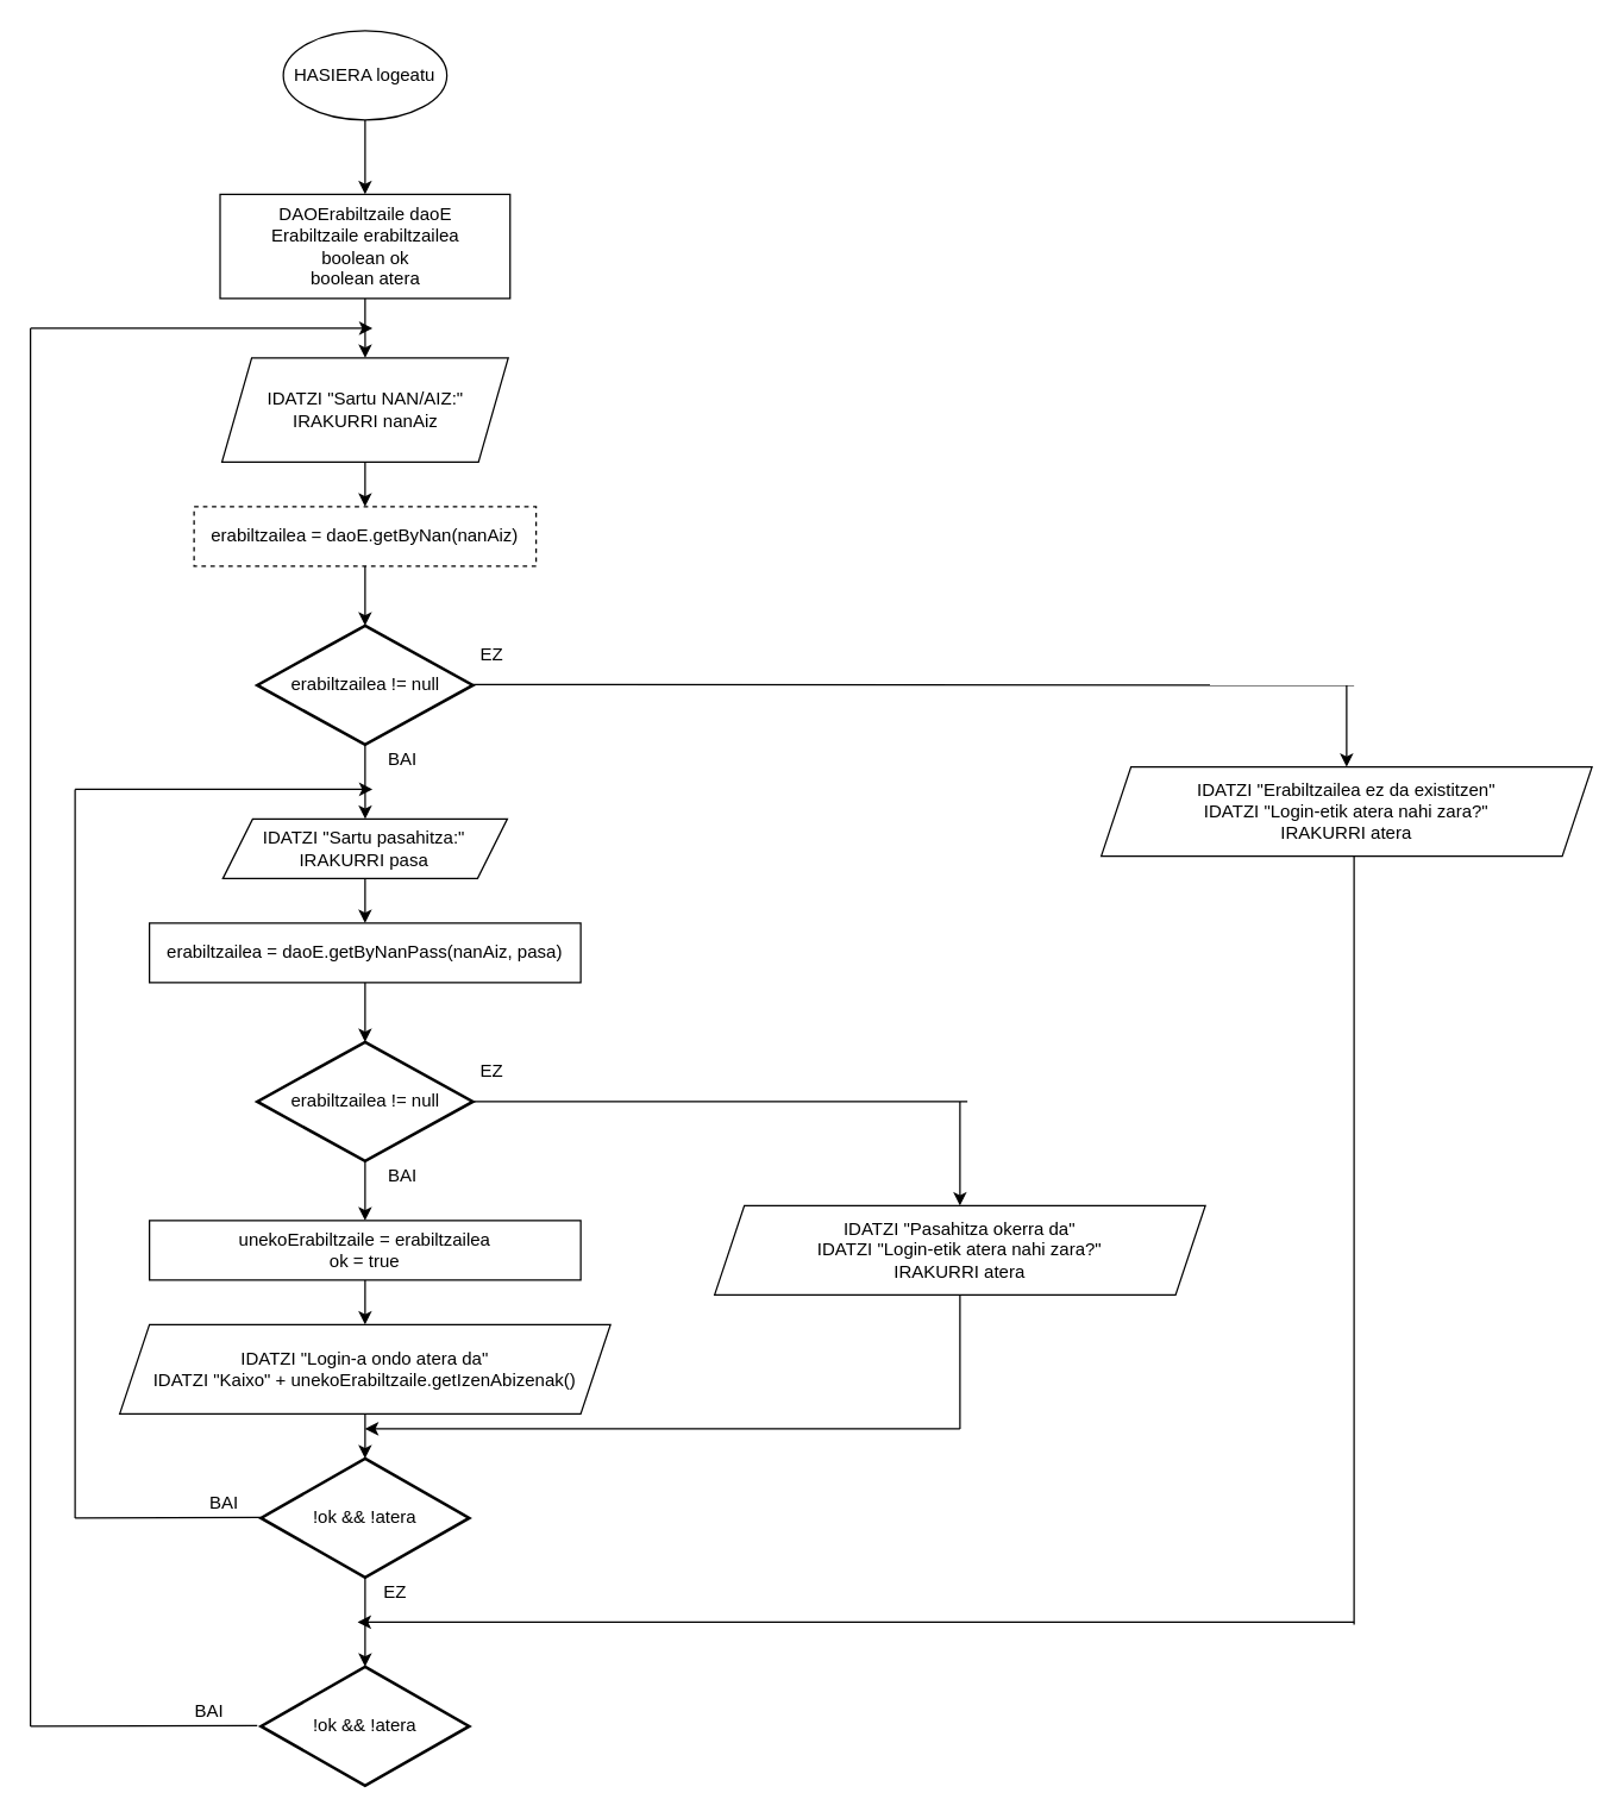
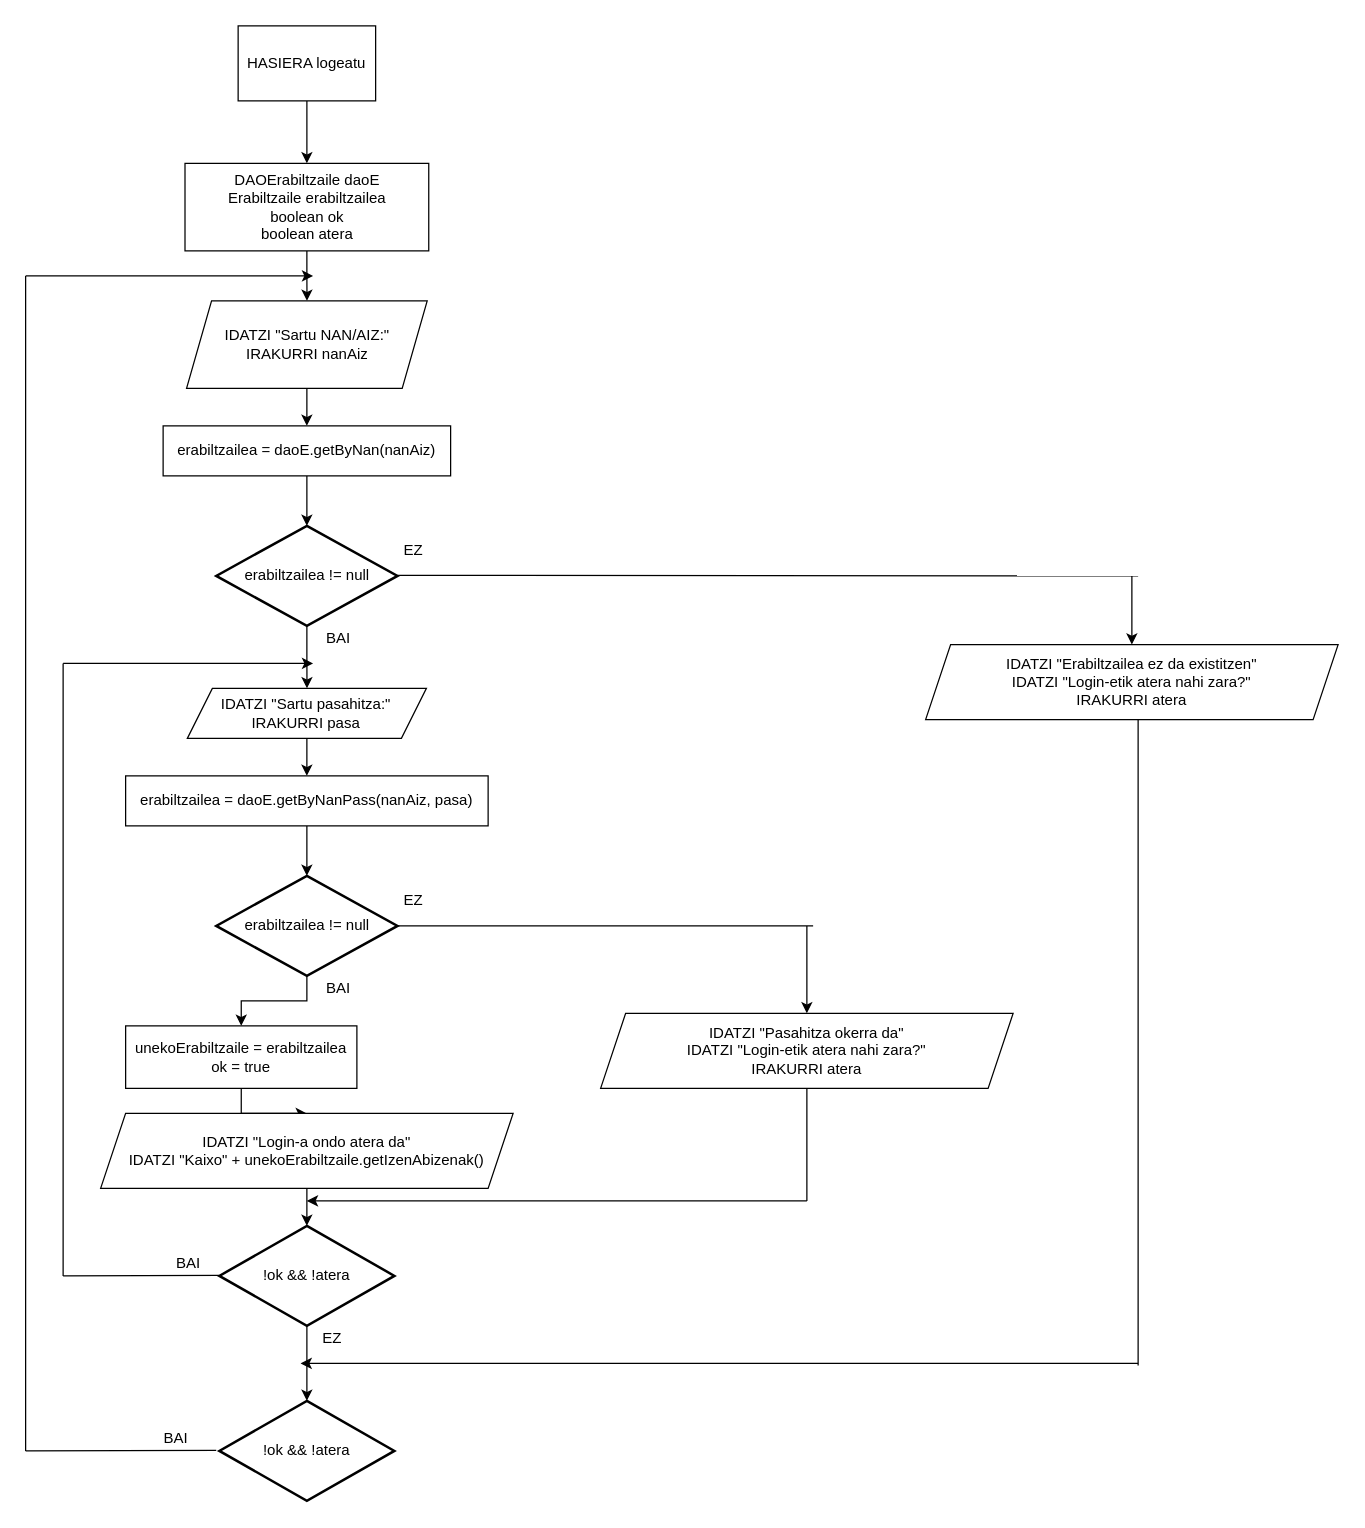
  <mxCell id="0" />
  <mxCell id="1" parent="0" />
  <mxCell id="2" style="edgeStyle=orthogonalEdgeStyle;rounded=0;orthogonalLoop=1;jettySize=auto;html=1;exitX=0.5;exitY=1;exitDx=0;exitDy=0;" edge="1" parent="1" source="3" target="5"><mxGeometry relative="1" as="geometry" /></mxCell>
- <mxCell id="3" value="HASIERA logeatu" style="ellipse;whiteSpace=wrap;html=1;" vertex="1" parent="1"><mxGeometry x="190.01" y="20" width="110" height="60" as="geometry" /></mxCell>
+ <mxCell id="3" value="HASIERA logeatu" style="whiteSpace=wrap;html=1;rounded=0;" vertex="1" parent="1"><mxGeometry x="190.01" y="20" width="110" height="60" as="geometry" /></mxCell>
  <mxCell id="4" style="edgeStyle=orthogonalEdgeStyle;rounded=0;orthogonalLoop=1;jettySize=auto;html=1;exitX=0.5;exitY=1;exitDx=0;exitDy=0;" edge="1" parent="1" source="5" target="8"><mxGeometry relative="1" as="geometry" /></mxCell>
  <mxCell id="5" value="DAOErabiltzaile daoE&lt;br&gt;Erabiltzaile erabiltzailea&lt;br&gt;boolean ok&lt;br&gt;boolean atera" style="rounded=0;whiteSpace=wrap;html=1;" vertex="1" parent="1"><mxGeometry x="147.5" y="130" width="195" height="70" as="geometry" /></mxCell>
  <mxCell id="6" value="!ok &amp;amp;&amp;amp; !atera" style="strokeWidth=2;html=1;shape=mxgraph.flowchart.decision;whiteSpace=wrap;" vertex="1" parent="1"><mxGeometry x="175" y="1120" width="140" height="80" as="geometry" /></mxCell>
  <mxCell id="7" style="edgeStyle=orthogonalEdgeStyle;rounded=0;orthogonalLoop=1;jettySize=auto;html=1;exitX=0.5;exitY=1;exitDx=0;exitDy=0;" edge="1" parent="1" source="8" target="10"><mxGeometry relative="1" as="geometry" /></mxCell>
  <mxCell id="8" value="IDATZI &quot;Sartu NAN/AIZ:&quot;&lt;br&gt;IRAKURRI nanAiz" style="shape=parallelogram;perimeter=parallelogramPerimeter;whiteSpace=wrap;html=1;fixedSize=1;" vertex="1" parent="1"><mxGeometry x="148.75" y="240" width="192.5" height="70" as="geometry" /></mxCell>
  <mxCell id="9" style="edgeStyle=orthogonalEdgeStyle;rounded=0;orthogonalLoop=1;jettySize=auto;html=1;exitX=0.5;exitY=1;exitDx=0;exitDy=0;" edge="1" parent="1" source="10" target="12"><mxGeometry relative="1" as="geometry" /></mxCell>
- <mxCell id="10" value="erabiltzailea = daoE.getByNan(nanAiz)" style="rounded=0;whiteSpace=wrap;html=1;dashed=1;" vertex="1" parent="1"><mxGeometry x="130" y="340" width="230" height="40" as="geometry" /></mxCell>
+ <mxCell id="10" value="erabiltzailea = daoE.getByNan(nanAiz)" style="rounded=0;whiteSpace=wrap;html=1;" vertex="1" parent="1"><mxGeometry x="130" y="340" width="230" height="40" as="geometry" /></mxCell>
  <mxCell id="11" style="edgeStyle=orthogonalEdgeStyle;rounded=0;orthogonalLoop=1;jettySize=auto;html=1;exitX=0.5;exitY=1;exitDx=0;exitDy=0;exitPerimeter=0;" edge="1" parent="1" source="12" target="14"><mxGeometry relative="1" as="geometry" /></mxCell>
  <mxCell id="12" value="erabiltzailea != null" style="strokeWidth=2;html=1;shape=mxgraph.flowchart.decision;whiteSpace=wrap;" vertex="1" parent="1"><mxGeometry x="172.5" y="420" width="145" height="80" as="geometry" /></mxCell>
  <mxCell id="13" style="edgeStyle=orthogonalEdgeStyle;rounded=0;orthogonalLoop=1;jettySize=auto;html=1;exitX=0.5;exitY=1;exitDx=0;exitDy=0;" edge="1" parent="1" source="14" target="17"><mxGeometry relative="1" as="geometry" /></mxCell>
  <mxCell id="14" value="IDATZI &quot;Sartu pasahitza:&quot;&lt;br&gt;IRAKURRI pasa" style="shape=parallelogram;perimeter=parallelogramPerimeter;whiteSpace=wrap;html=1;fixedSize=1;" vertex="1" parent="1"><mxGeometry x="149.38" y="550" width="191.25" height="40" as="geometry" /></mxCell>
  <mxCell id="15" value="BAI" style="text;html=1;align=center;verticalAlign=middle;resizable=0;points=[];autosize=1;strokeColor=none;fillColor=none;" vertex="1" parent="1"><mxGeometry x="255" y="500" width="30" height="20" as="geometry" /></mxCell>
  <mxCell id="16" style="edgeStyle=orthogonalEdgeStyle;rounded=0;orthogonalLoop=1;jettySize=auto;html=1;exitX=0.5;exitY=1;exitDx=0;exitDy=0;" edge="1" parent="1" source="17" target="19"><mxGeometry relative="1" as="geometry" /></mxCell>
  <mxCell id="17" value="erabiltzailea = daoE.getByNanPass(nanAiz, pasa)" style="rounded=0;whiteSpace=wrap;html=1;" vertex="1" parent="1"><mxGeometry x="100" y="620" width="290" height="40" as="geometry" /></mxCell>
  <mxCell id="18" style="edgeStyle=orthogonalEdgeStyle;rounded=0;orthogonalLoop=1;jettySize=auto;html=1;exitX=0.5;exitY=1;exitDx=0;exitDy=0;exitPerimeter=0;" edge="1" parent="1" source="19" target="21"><mxGeometry relative="1" as="geometry" /></mxCell>
  <mxCell id="19" value="erabiltzailea != null" style="strokeWidth=2;html=1;shape=mxgraph.flowchart.decision;whiteSpace=wrap;" vertex="1" parent="1"><mxGeometry x="172.5" y="700" width="145" height="80" as="geometry" /></mxCell>
  <mxCell id="20" style="edgeStyle=orthogonalEdgeStyle;rounded=0;orthogonalLoop=1;jettySize=auto;html=1;exitX=0.5;exitY=1;exitDx=0;exitDy=0;" edge="1" parent="1" source="21" target="23"><mxGeometry relative="1" as="geometry" /></mxCell>
- <mxCell id="21" value="unekoErabiltzaile = erabiltzailea&lt;br&gt;ok = true" style="rounded=0;whiteSpace=wrap;html=1;" vertex="1" parent="1"><mxGeometry x="100.01" y="820" width="290" height="40" as="geometry" /></mxCell>
+ <mxCell id="21" value="unekoErabiltzaile = erabiltzailea&lt;br&gt;ok = true" style="rounded=0;whiteSpace=wrap;html=1;" vertex="1" parent="1"><mxGeometry x="100.01" y="820" width="185" height="50" as="geometry" /></mxCell>
  <mxCell id="22" style="edgeStyle=orthogonalEdgeStyle;rounded=0;orthogonalLoop=1;jettySize=auto;html=1;exitX=0.5;exitY=1;exitDx=0;exitDy=0;" edge="1" parent="1" source="23" target="37"><mxGeometry relative="1" as="geometry" /></mxCell>
  <mxCell id="23" value="IDATZI &quot;Login-a ondo atera da&quot;&lt;br&gt;IDATZI &quot;Kaixo&quot; + unekoErabiltzaile.getIzenAbizenak()" style="shape=parallelogram;perimeter=parallelogramPerimeter;whiteSpace=wrap;html=1;fixedSize=1;" vertex="1" parent="1"><mxGeometry x="80" y="890" width="329.99" height="60" as="geometry" /></mxCell>
  <mxCell id="24" value="IDATZI &quot;Pasahitza okerra da&quot;&lt;br&gt;IDATZI &quot;Login-etik atera nahi zara?&quot;&lt;br&gt;IRAKURRI atera" style="shape=parallelogram;perimeter=parallelogramPerimeter;whiteSpace=wrap;html=1;fixedSize=1;" vertex="1" parent="1"><mxGeometry x="480" y="810" width="329.99" height="60" as="geometry" /></mxCell>
  <mxCell id="25" value="BAI" style="text;html=1;align=center;verticalAlign=middle;resizable=0;points=[];autosize=1;strokeColor=none;fillColor=none;" vertex="1" parent="1"><mxGeometry x="255" y="780" width="30" height="20" as="geometry" /></mxCell>
  <mxCell id="26" value="EZ" style="text;html=1;align=center;verticalAlign=middle;resizable=0;points=[];autosize=1;strokeColor=none;fillColor=none;" vertex="1" parent="1"><mxGeometry x="315" y="710" width="30" height="20" as="geometry" /></mxCell>
  <mxCell id="27" value="" style="endArrow=none;html=1;rounded=0;exitX=1;exitY=0.5;exitDx=0;exitDy=0;exitPerimeter=0;" edge="1" parent="1" source="19"><mxGeometry width="50" height="50" relative="1" as="geometry"><mxPoint x="430" y="840" as="sourcePoint" /><mxPoint x="650" y="740" as="targetPoint" /></mxGeometry></mxCell>
  <mxCell id="28" value="" style="endArrow=classic;html=1;rounded=0;entryX=0.5;entryY=0;entryDx=0;entryDy=0;" edge="1" parent="1" target="24"><mxGeometry width="50" height="50" relative="1" as="geometry"><mxPoint x="645" y="740" as="sourcePoint" /><mxPoint x="480" y="800" as="targetPoint" /></mxGeometry></mxCell>
  <mxCell id="29" value="IDATZI &quot;Erabiltzailea ez da existitzen&quot;&lt;br&gt;IDATZI &quot;Login-etik atera nahi zara?&quot;&lt;br&gt;IRAKURRI atera" style="shape=parallelogram;perimeter=parallelogramPerimeter;whiteSpace=wrap;html=1;fixedSize=1;" vertex="1" parent="1"><mxGeometry x="740" y="515" width="329.99" height="60" as="geometry" /></mxCell>
  <mxCell id="30" value="" style="endArrow=none;html=1;rounded=0;exitX=1;exitY=0.5;exitDx=0;exitDy=0;exitPerimeter=0;" edge="1" parent="1"><mxGeometry width="50" height="50" relative="1" as="geometry"><mxPoint x="317.5" y="459.5" as="sourcePoint" /><mxPoint x="910" y="460" as="targetPoint" /></mxGeometry></mxCell>
  <mxCell id="31" value="" style="endArrow=classic;html=1;rounded=0;entryX=0.5;entryY=0;entryDx=0;entryDy=0;" edge="1" parent="1" target="29"><mxGeometry width="50" height="50" relative="1" as="geometry"><mxPoint x="905" y="460" as="sourcePoint" /><mxPoint x="610.005" y="530" as="targetPoint" /></mxGeometry></mxCell>
  <mxCell id="32" value="EZ" style="text;html=1;align=center;verticalAlign=middle;resizable=0;points=[];autosize=1;strokeColor=none;fillColor=none;" vertex="1" parent="1"><mxGeometry x="315" y="430" width="30" height="20" as="geometry" /></mxCell>
  <mxCell id="33" value="" style="endArrow=none;html=1;rounded=0;" edge="1" parent="1"><mxGeometry width="50" height="50" relative="1" as="geometry"><mxPoint x="20" y="1160" as="sourcePoint" /><mxPoint x="172.5" y="1159.5" as="targetPoint" /></mxGeometry></mxCell>
  <mxCell id="34" value="" style="endArrow=none;html=1;rounded=0;" edge="1" parent="1"><mxGeometry width="50" height="50" relative="1" as="geometry"><mxPoint x="20" y="1160" as="sourcePoint" /><mxPoint x="20" y="220" as="targetPoint" /></mxGeometry></mxCell>
  <mxCell id="35" value="" style="endArrow=classic;html=1;rounded=0;" edge="1" parent="1"><mxGeometry width="50" height="50" relative="1" as="geometry"><mxPoint x="20" y="220" as="sourcePoint" /><mxPoint x="250" y="220" as="targetPoint" /></mxGeometry></mxCell>
  <mxCell id="36" style="edgeStyle=orthogonalEdgeStyle;rounded=0;orthogonalLoop=1;jettySize=auto;html=1;exitX=0.5;exitY=1;exitDx=0;exitDy=0;exitPerimeter=0;" edge="1" parent="1" source="37" target="6"><mxGeometry relative="1" as="geometry" /></mxCell>
  <mxCell id="37" value="!ok &amp;amp;&amp;amp; !atera" style="strokeWidth=2;html=1;shape=mxgraph.flowchart.decision;whiteSpace=wrap;" vertex="1" parent="1"><mxGeometry x="175.01" y="980" width="140" height="80" as="geometry" /></mxCell>
  <mxCell id="38" value="" style="endArrow=none;html=1;rounded=0;" edge="1" parent="1"><mxGeometry width="50" height="50" relative="1" as="geometry"><mxPoint x="50" y="1020" as="sourcePoint" /><mxPoint x="175" y="1019.5" as="targetPoint" /></mxGeometry></mxCell>
  <mxCell id="39" value="" style="endArrow=none;html=1;rounded=0;" edge="1" parent="1"><mxGeometry width="50" height="50" relative="1" as="geometry"><mxPoint x="50" y="1020" as="sourcePoint" /><mxPoint x="50" y="530" as="targetPoint" /></mxGeometry></mxCell>
  <mxCell id="40" value="" style="endArrow=classic;html=1;rounded=0;" edge="1" parent="1"><mxGeometry width="50" height="50" relative="1" as="geometry"><mxPoint x="50" y="530" as="sourcePoint" /><mxPoint x="250" y="530" as="targetPoint" /></mxGeometry></mxCell>
  <mxCell id="41" value="BAI" style="text;html=1;align=center;verticalAlign=middle;resizable=0;points=[];autosize=1;strokeColor=none;fillColor=none;" vertex="1" parent="1"><mxGeometry x="135" y="1000" width="30" height="20" as="geometry" /></mxCell>
  <mxCell id="42" value="EZ" style="text;html=1;align=center;verticalAlign=middle;resizable=0;points=[];autosize=1;strokeColor=none;fillColor=none;" vertex="1" parent="1"><mxGeometry x="250" y="1060" width="30" height="20" as="geometry" /></mxCell>
  <mxCell id="43" value="BAI" style="text;html=1;align=center;verticalAlign=middle;resizable=0;points=[];autosize=1;strokeColor=none;fillColor=none;" vertex="1" parent="1"><mxGeometry x="125" y="1140" width="30" height="20" as="geometry" /></mxCell>
  <mxCell id="44" value="" style="endArrow=none;html=1;rounded=0;exitX=0.5;exitY=1;exitDx=0;exitDy=0;" edge="1" parent="1" source="24"><mxGeometry width="50" height="50" relative="1" as="geometry"><mxPoint x="409.99" y="980" as="sourcePoint" /><mxPoint x="645" y="960" as="targetPoint" /></mxGeometry></mxCell>
  <mxCell id="45" value="" style="endArrow=classic;html=1;rounded=0;" edge="1" parent="1"><mxGeometry width="50" height="50" relative="1" as="geometry"><mxPoint x="645" y="960" as="sourcePoint" /><mxPoint x="245" y="960" as="targetPoint" /></mxGeometry></mxCell>
  <mxCell id="46" value="" style="endArrow=none;html=1;rounded=0;exitX=0.5;exitY=1;exitDx=0;exitDy=0;" edge="1" parent="1"><mxGeometry width="50" height="50" relative="1" as="geometry"><mxPoint x="910.005" y="575" as="sourcePoint" /><mxPoint x="910" y="1091.6" as="targetPoint" /></mxGeometry></mxCell>
  <mxCell id="47" value="" style="endArrow=classic;html=1;rounded=0;" edge="1" parent="1"><mxGeometry width="50" height="50" relative="1" as="geometry"><mxPoint x="910" y="1090" as="sourcePoint" /><mxPoint x="240" y="1090" as="targetPoint" /></mxGeometry></mxCell>
